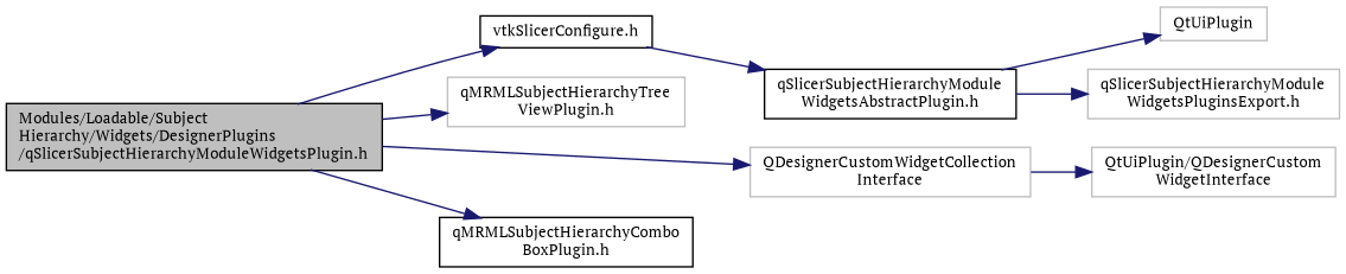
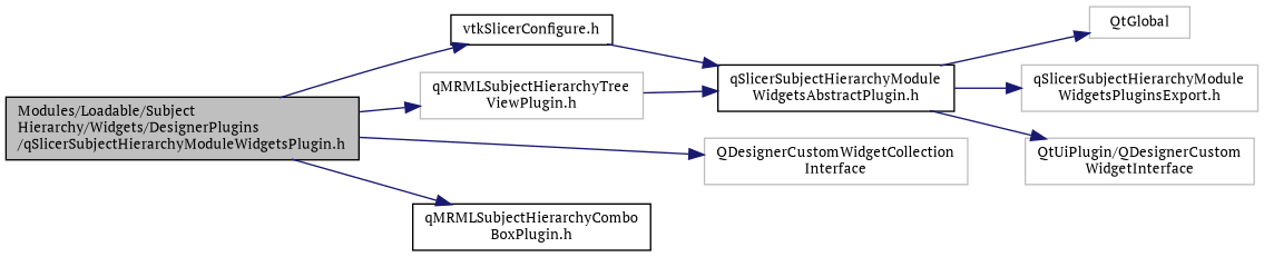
  digraph {
    fontname="PT Serif"
    rankdir=LR
    node [color=grey75 fontname="PT Serif" fontsize=10 shape=record]
    edge [color=midnightblue fontname="PT Serif" fontsize=10 labelfontname=Helvetica labelfontsize=10 style=solid]
    n1 [color=black fillcolor=grey75 fontcolor=black height=0.2 label="Modules/Loadable/Subject\lHierarchy/Widgets/DesignerPlugins\l/qSlicerSubjectHierarchyModuleWidgetsPlugin.h" style=filled width=0.4]
    n2 [color=black height=0.2 label="vtkSlicerConfigure.h" width=0.4]
    n3 [height=0.2 label="QDesignerCustomWidgetCollection\lInterface" width=0.4]
    n4 [height=0.2 label="qMRMLSubjectHierarchyTree\lViewPlugin.h" width=0.4]
    n5 [color=black height=0.2 label="qMRMLSubjectHierarchyCombo\lBoxPlugin.h" width=0.4]
    n6 [color=black height=0.2 label="qSlicerSubjectHierarchyModule\lWidgetsAbstractPlugin.h" width=0.4]
-   n7 [height=0.2 label=QtUiPlugin width=0.4]
+   n7 [height=0.2 label=QtGlobal width=0.4]
    n8 [height=0.2 label="QtUiPlugin/QDesignerCustom\lWidgetInterface" width=0.4]
    n9 [height=0.2 label="qSlicerSubjectHierarchyModule\lWidgetsPluginsExport.h" width=0.4]
    n1 -> n2
    n1 -> n3
    n1 -> n4
    n1 -> n5
    n2 -> n6
+   n4 -> n6
    n6 -> n7
-   n3 -> n8
+   n6 -> n8
    n6 -> n9
  }
